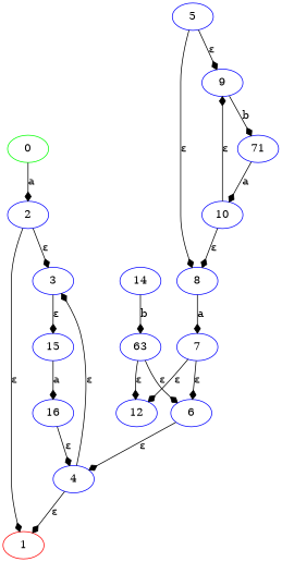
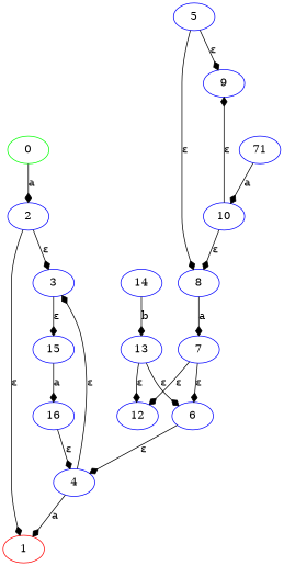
  digraph {
    node [color=blue]
    edge [arrowhead=diamond]
    0 [color=green]
    2
    1 [color=red]
    3
    15
    5
    8
    9
    16
    4
    7
    n12 [label=71]
    6
    12
    10
    14
-   13 [label=63]
+   13
    0 -> 2 [label=a]
    2 -> 1 [label="ε"]
    2 -> 3 [label="ε"]
    3 -> 15 [label="ε"]
    15 -> 16 [label=a]
    5 -> 8 [label="ε"]
    5 -> 9 [label="ε"]
    8 -> 7 [label=a]
-   9 -> n12 [label=b]
    16 -> 4 [label="ε"]
-   4 -> 1 [label="ε"]
+   4 -> 1 [label=a]
    4 -> 3 [label="ε"]
    7 -> 6 [label="ε"]
    7 -> 12 [label="ε"]
    n12 -> 10 [label=a]
    6 -> 4 [label="ε"]
    10 -> 8 [label="ε"]
    10 -> 9 [label="ε"]
    14 -> 13 [label=b]
    13 -> 6 [label="ε"]
    13 -> 12 [label="ε"]
  }
